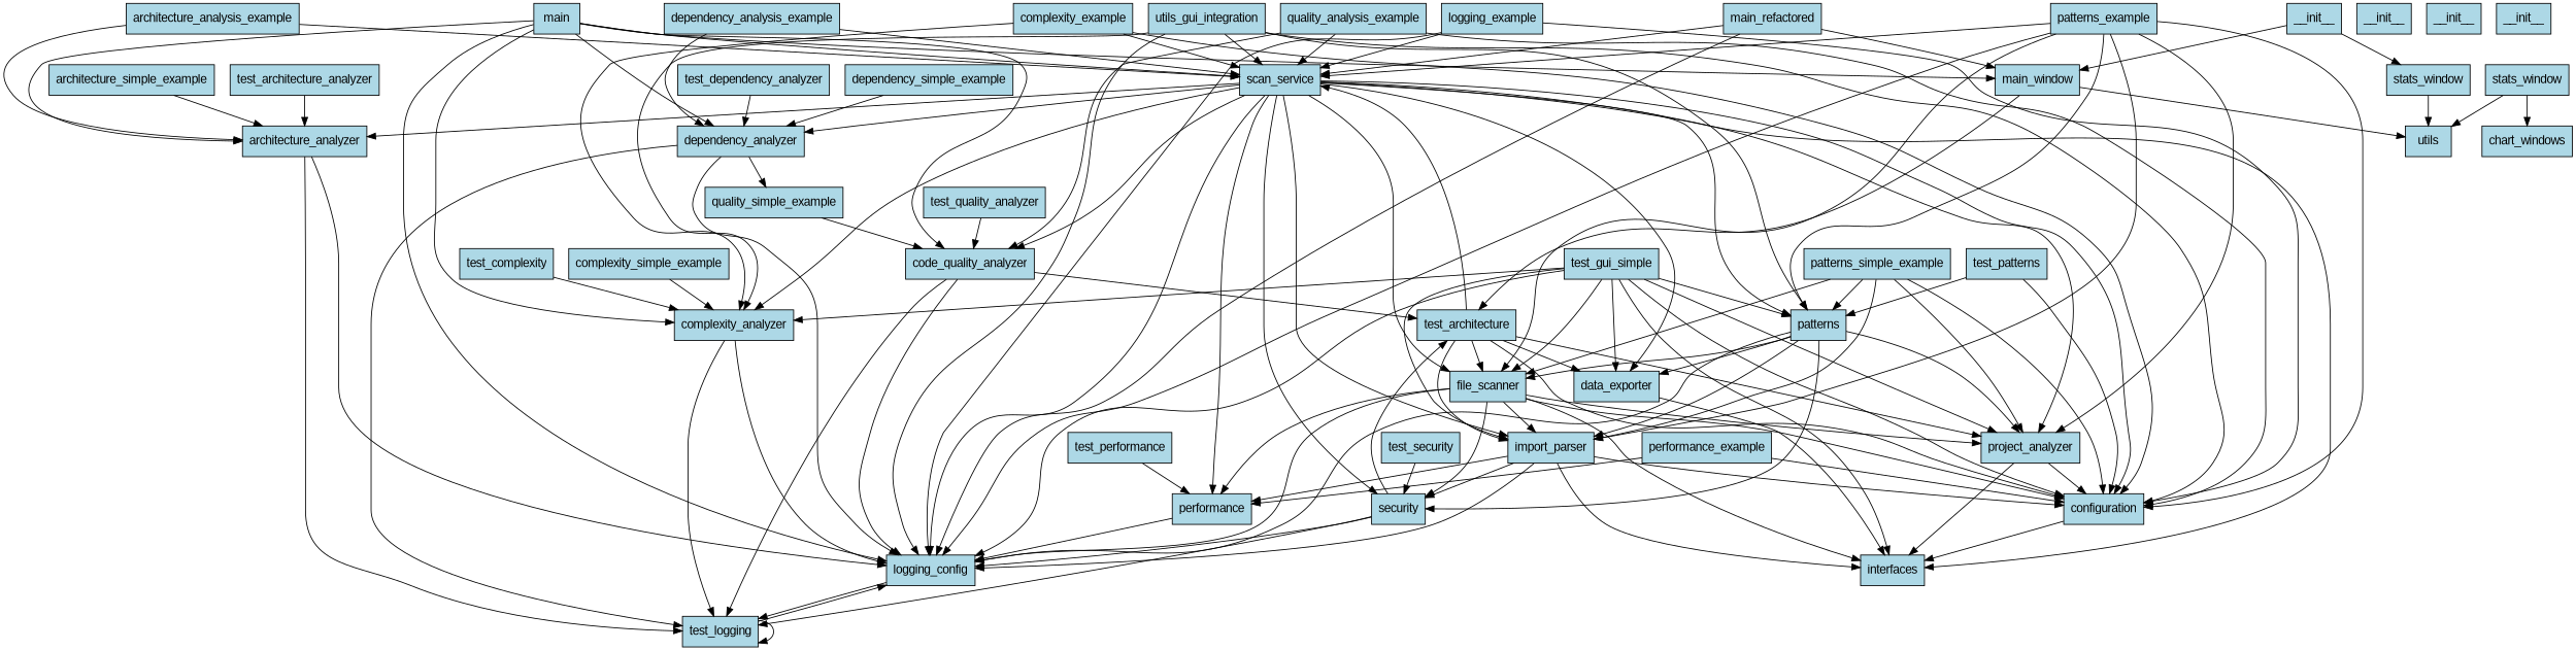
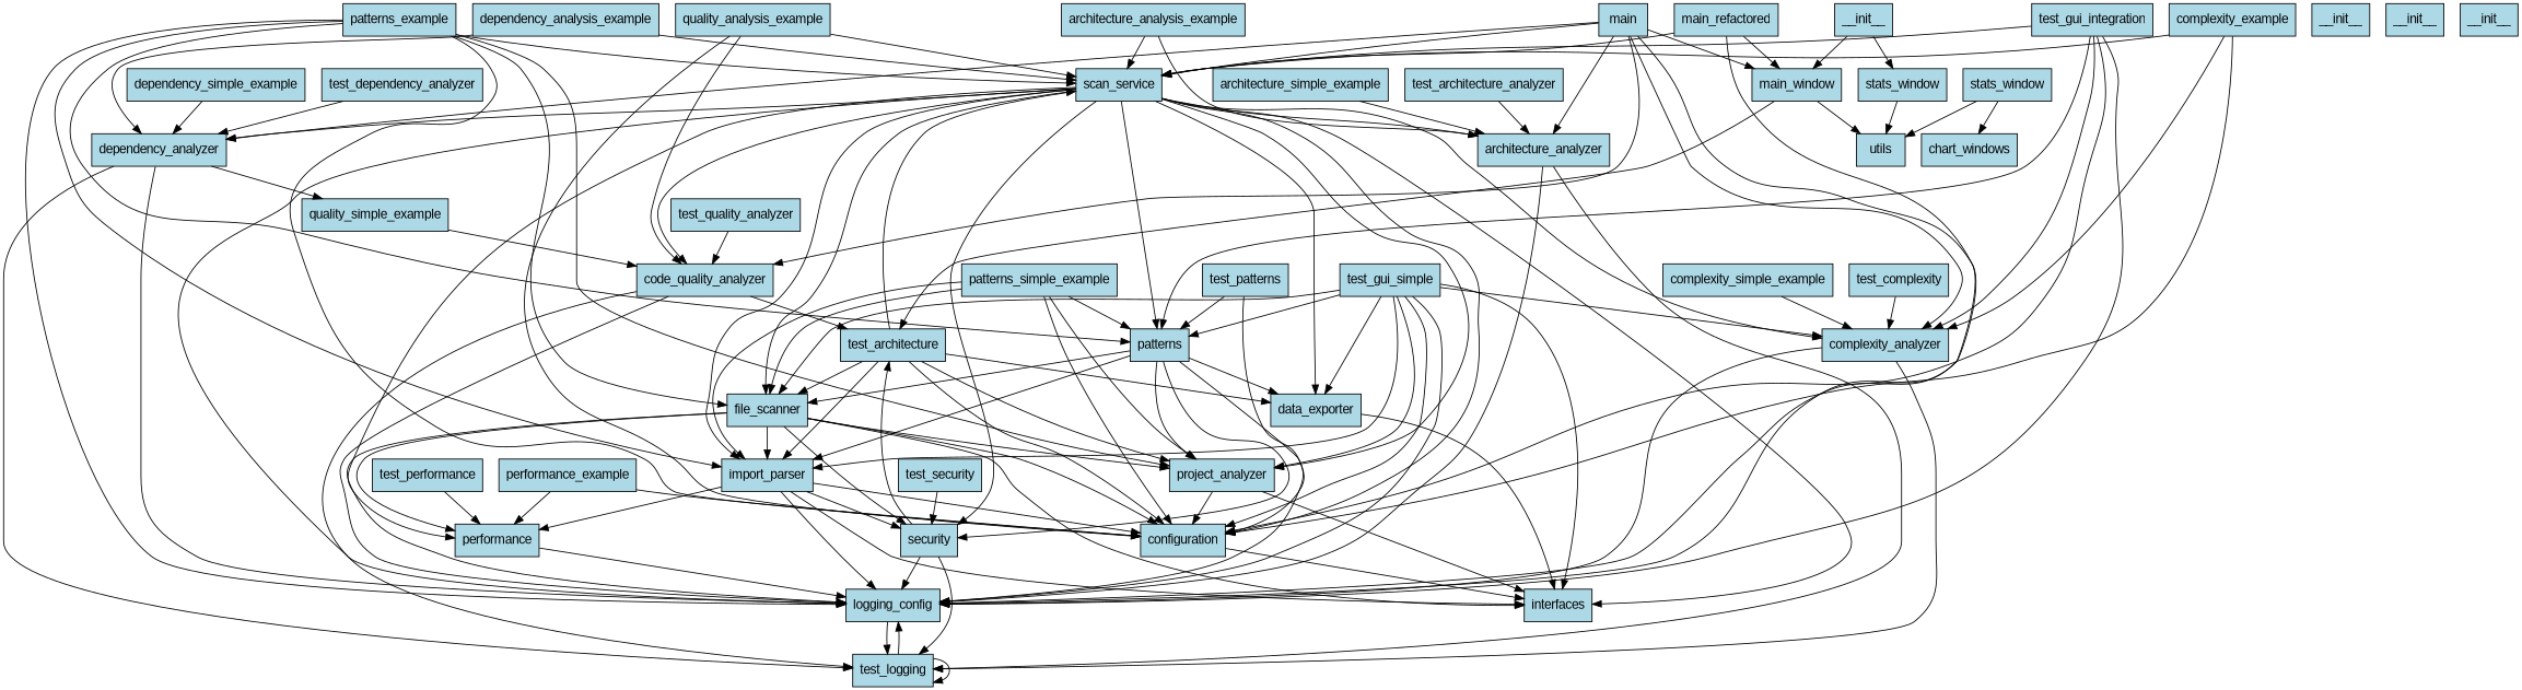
  digraph {
    fontname="Liberation Sans"
    rankdir=TB
    node [fillcolor=lightblue fontname="Liberation Sans" shape=box style=filled]
    edge [fontname="Liberation Sans"]
    n1 [label=architecture_analysis_example]
    n2 [label=architecture_analyzer]
    n3 [label=scan_service]
    n4 [label=logging_config]
    n5 [label=test_logging]
    n6 [label=complexity_analyzer]
    n7 [label=configuration]
    n8 [label=dependency_analyzer]
    n9 [label=file_scanner]
    n10 [label=import_parser]
    n11 [label=patterns]
    n12 [label=project_analyzer]
    n13 [label=performance]
    n14 [label=code_quality_analyzer]
    n15 [label=security]
    n16 [label=interfaces]
    n17 [label=data_exporter]
    n18 [label=architecture_simple_example]
    n19 [label=complexity_example]
    n20 [label=complexity_simple_example]
    n21 [label=dependency_analysis_example]
    n22 [label=quality_simple_example]
    n23 [label=dependency_simple_example]
-   n24 [label=logging_example]
    n25 [label=patterns_example]
    n26 [label=patterns_simple_example]
    n27 [label=performance_example]
    n28 [label=quality_analysis_example]
    n29 [label=test_architecture]
    n30 [label=__init__]
    n31 [label=main_window]
    n32 [label=stats_window]
    n33 [label=utils]
    n34 [label=chart_windows]
    n35 [label=stats_window]
    n36 [label=main]
    n37 [label=__init__]
    n38 [label=__init__]
    n39 [label=main_refactored]
    n40 [label=__init__]
    n41 [label=test_architecture_analyzer]
    n42 [label=test_complexity]
    n43 [label=test_dependency_analyzer]
-   n44 [label=utils_gui_integration]
+   n44 [label=test_gui_integration]
    n45 [label=test_gui_simple]
    n46 [label=test_patterns]
    n47 [label=test_performance]
    n48 [label=test_quality_analyzer]
    n49 [label=test_security]
    n1 -> n2
    n1 -> n3
    n2 -> n4
    n2 -> n5
    n3 -> n2
    n3 -> n4
    n3 -> n6
    n3 -> n7
    n3 -> n8
    n3 -> n9
    n3 -> n10
    n3 -> n11
    n3 -> n12
    n3 -> n13
    n3 -> n14
    n3 -> n15
    n3 -> n16
    n3 -> n17
    n4 -> n5
    n5 -> n4
    n5 -> n5
    n6 -> n4
    n6 -> n5
    n7 -> n16
    n8 -> n4
    n8 -> n5
    n8 -> n22
    n9 -> n4
    n9 -> n7
    n9 -> n10
    n9 -> n12
    n9 -> n13
    n9 -> n15
    n9 -> n16
    n10 -> n4
    n10 -> n7
    n10 -> n13
    n10 -> n15
    n10 -> n16
    n11 -> n4
    n11 -> n9
    n11 -> n10
    n11 -> n12
    n11 -> n15
    n11 -> n17
    n12 -> n7
    n12 -> n16
    n13 -> n4
    n14 -> n4
    n14 -> n5
    n14 -> n29
    n15 -> n4
    n15 -> n5
    n15 -> n29
    n17 -> n16
    n18 -> n2
    n19 -> n3
    n19 -> n6
    n19 -> n7
    n20 -> n6
    n21 -> n3
    n21 -> n8
    n22 -> n14
    n23 -> n8
-   n24 -> n3
-   n24 -> n4
-   n24 -> n7
    n25 -> n3
    n25 -> n4
    n25 -> n7
    n25 -> n9
    n25 -> n10
    n25 -> n11
    n25 -> n12
    n26 -> n7
    n26 -> n9
    n26 -> n10
    n26 -> n11
    n26 -> n12
    n27 -> n7
    n27 -> n13
    n28 -> n3
    n28 -> n7
    n28 -> n14
    n29 -> n3
    n29 -> n7
    n29 -> n9
    n29 -> n10
    n29 -> n12
    n29 -> n17
    n30 -> n31
    n30 -> n32
    n31 -> n29
    n31 -> n33
    n32 -> n33
    n35 -> n33
    n35 -> n34
    n36 -> n2
    n36 -> n3
    n36 -> n4
    n36 -> n6
    n36 -> n8
    n36 -> n14
    n36 -> n31
    n39 -> n3
    n39 -> n4
    n39 -> n31
    n41 -> n2
    n42 -> n6
    n43 -> n8
    n44 -> n3
    n44 -> n4
    n44 -> n6
    n44 -> n7
    n44 -> n11
    n45 -> n4
    n45 -> n6
    n45 -> n7
    n45 -> n9
    n45 -> n10
    n45 -> n11
    n45 -> n12
    n45 -> n16
    n45 -> n17
    n46 -> n7
    n46 -> n11
    n47 -> n13
    n48 -> n14
    n49 -> n15
  }
